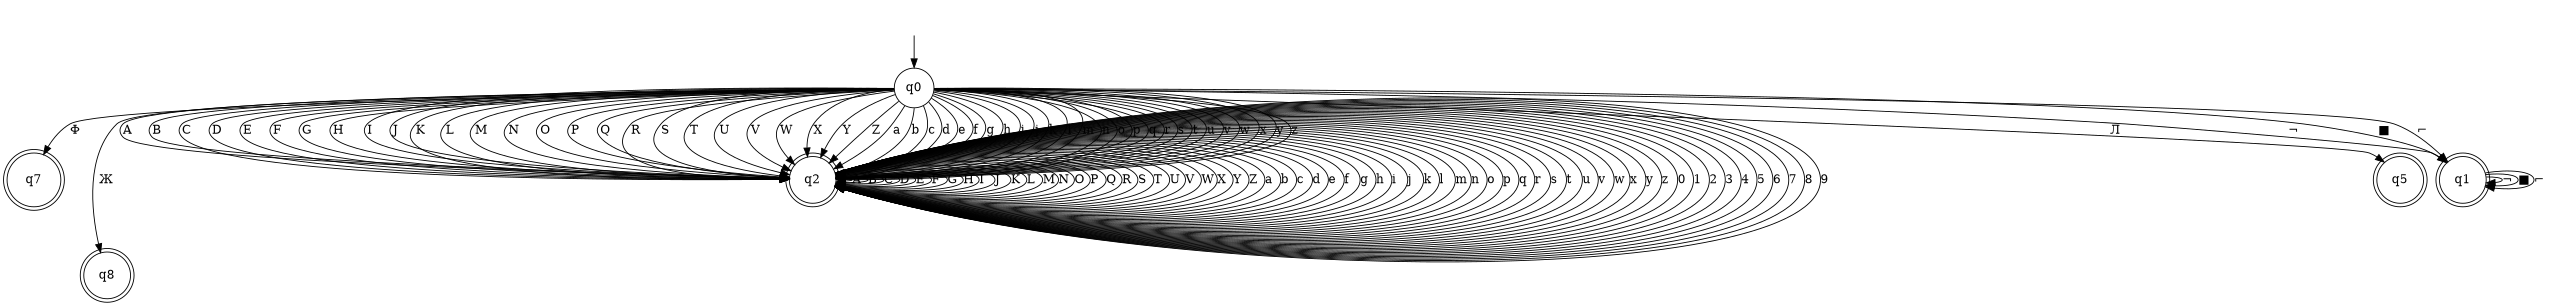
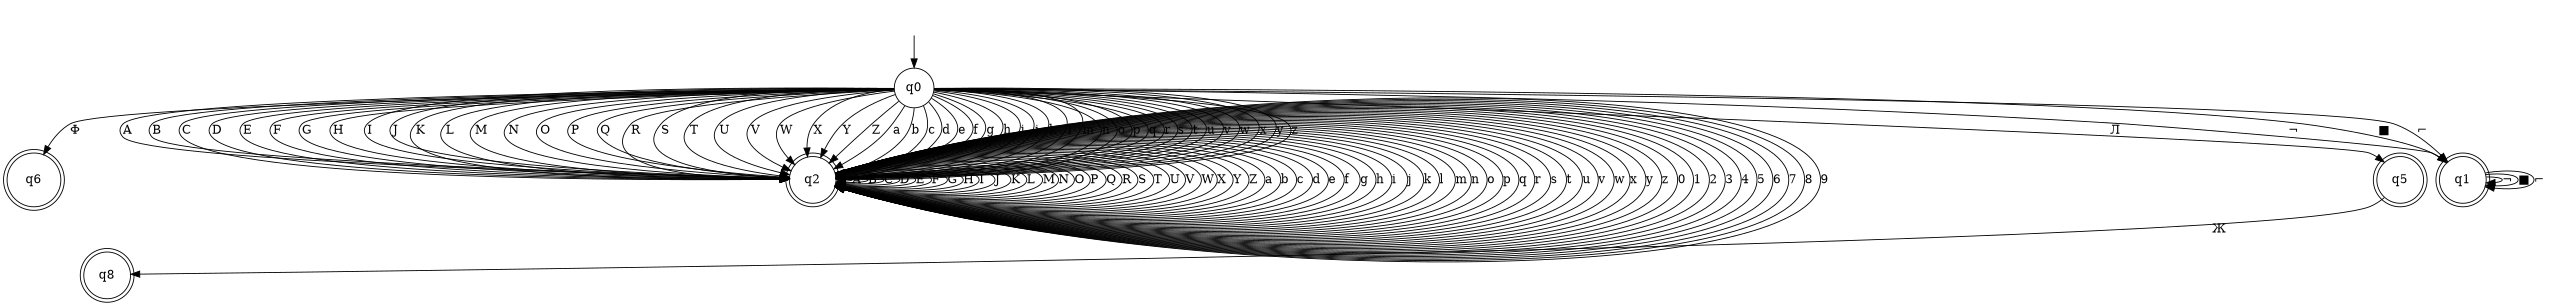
  digraph {
    rankdir=TB
    node [shape=doublecircle]
    "" [shape=plaintext]
    n2 [label=q0 shape=circle]
-   n3 [label=q7]
+   n3 [label=q6]
    n4 [label=q8]
    n5 [label=q2]
    n6 [label=q5]
    n7 [label=q1]
    "" -> n2
    n2 -> n3 [label="Ф"]
-   n2 -> n4 [label="Ж"]
+   n6 -> n4 [label="Ж"]
    n2 -> n5 [label=A]
    n2 -> n5 [label=B]
    n2 -> n5 [label=C]
    n2 -> n5 [label=D]
    n2 -> n5 [label=E]
    n2 -> n5 [label=F]
    n2 -> n5 [label=G]
    n2 -> n5 [label=H]
    n2 -> n5 [label=I]
    n2 -> n5 [label=J]
    n2 -> n5 [label=K]
    n2 -> n5 [label=L]
    n2 -> n5 [label=M]
    n2 -> n5 [label=N]
    n2 -> n5 [label=O]
    n2 -> n5 [label=P]
    n2 -> n5 [label=Q]
    n2 -> n5 [label=R]
    n2 -> n5 [label=S]
    n2 -> n5 [label=T]
    n2 -> n5 [label=U]
    n2 -> n5 [label=V]
    n2 -> n5 [label=W]
    n2 -> n5 [label=X]
    n2 -> n5 [label=Y]
    n2 -> n5 [label=Z]
    n2 -> n5 [label=a]
    n2 -> n5 [label=b]
    n2 -> n5 [label=c]
    n2 -> n5 [label=d]
    n2 -> n5 [label=e]
    n2 -> n5 [label=f]
    n2 -> n5 [label=g]
    n2 -> n5 [label=h]
    n2 -> n5 [label=i]
    n2 -> n5 [label=j]
    n2 -> n5 [label=k]
    n2 -> n5 [label=l]
    n2 -> n5 [label=m]
    n2 -> n5 [label=n]
    n2 -> n5 [label=o]
    n2 -> n5 [label=p]
    n2 -> n5 [label=q]
    n2 -> n5 [label=r]
    n2 -> n5 [label=s]
    n2 -> n5 [label=t]
    n2 -> n5 [label=u]
    n2 -> n5 [label=v]
    n2 -> n5 [label=w]
    n2 -> n5 [label=x]
    n2 -> n5 [label=y]
    n2 -> n5 [label=z]
    n2 -> n6 [label="Л"]
    n2 -> n7 [label="¬"]
    n2 -> n7 [label="■"]
    n2 -> n7 [label="⌐"]
    n5 -> n5 [label=A]
    n5 -> n5 [label=B]
    n5 -> n5 [label=C]
    n5 -> n5 [label=D]
    n5 -> n5 [label=E]
    n5 -> n5 [label=F]
    n5 -> n5 [label=G]
    n5 -> n5 [label=H]
    n5 -> n5 [label=I]
    n5 -> n5 [label=J]
    n5 -> n5 [label=K]
    n5 -> n5 [label=L]
    n5 -> n5 [label=M]
    n5 -> n5 [label=N]
    n5 -> n5 [label=O]
    n5 -> n5 [label=P]
    n5 -> n5 [label=Q]
    n5 -> n5 [label=R]
    n5 -> n5 [label=S]
    n5 -> n5 [label=T]
    n5 -> n5 [label=U]
    n5 -> n5 [label=V]
    n5 -> n5 [label=W]
    n5 -> n5 [label=X]
    n5 -> n5 [label=Y]
    n5 -> n5 [label=Z]
    n5 -> n5 [label=a]
    n5 -> n5 [label=b]
    n5 -> n5 [label=c]
    n5 -> n5 [label=d]
    n5 -> n5 [label=e]
    n5 -> n5 [label=f]
    n5 -> n5 [label=g]
    n5 -> n5 [label=h]
    n5 -> n5 [label=i]
    n5 -> n5 [label=j]
    n5 -> n5 [label=k]
    n5 -> n5 [label=l]
    n5 -> n5 [label=m]
    n5 -> n5 [label=n]
    n5 -> n5 [label=o]
    n5 -> n5 [label=p]
    n5 -> n5 [label=q]
    n5 -> n5 [label=r]
    n5 -> n5 [label=s]
    n5 -> n5 [label=t]
    n5 -> n5 [label=u]
    n5 -> n5 [label=v]
    n5 -> n5 [label=w]
    n5 -> n5 [label=x]
    n5 -> n5 [label=y]
    n5 -> n5 [label=z]
    n5 -> n5 [label=0]
    n5 -> n5 [label=1]
    n5 -> n5 [label=2]
    n5 -> n5 [label=3]
    n5 -> n5 [label=4]
    n5 -> n5 [label=5]
    n5 -> n5 [label=6]
    n5 -> n5 [label=7]
    n5 -> n5 [label=8]
    n5 -> n5 [label=9]
    n7 -> n7 [label="¬"]
    n7 -> n7 [label="■"]
    n7 -> n7 [label="⌐"]
  }
